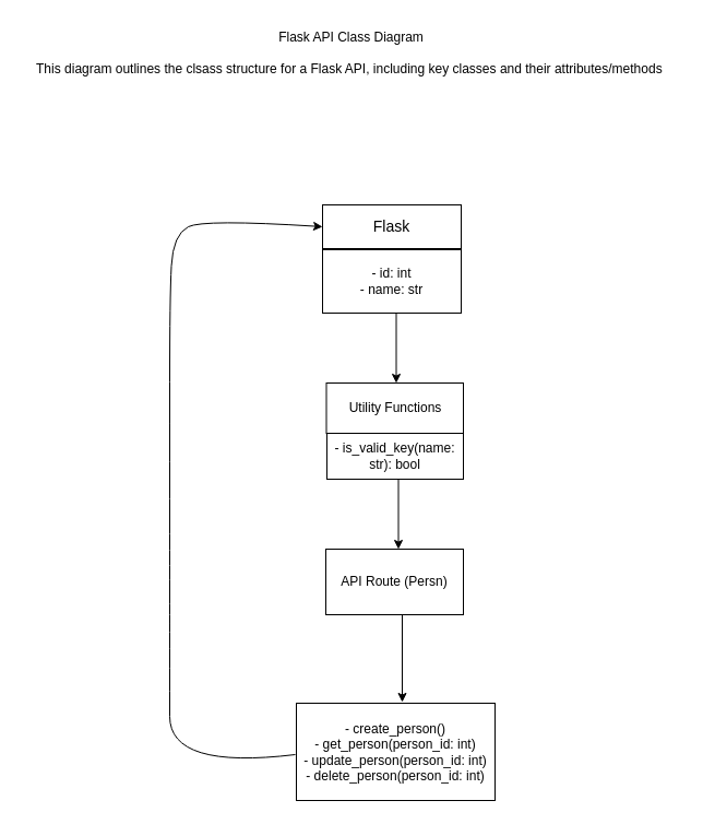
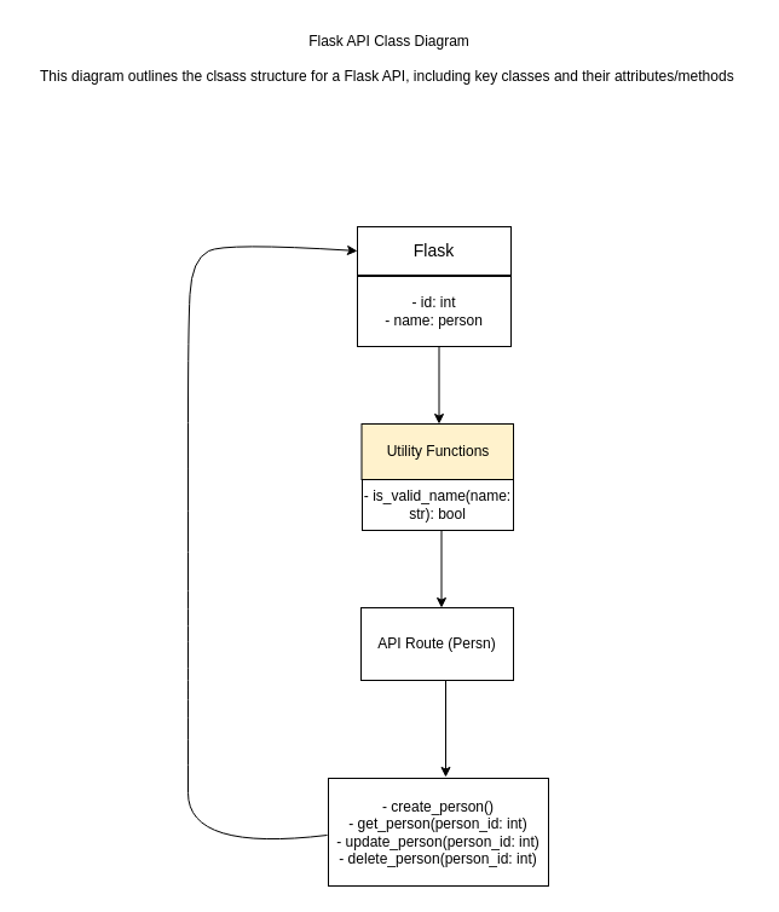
  <mxCell id="0" />
  <mxCell id="1" parent="0" />
  <mxCell id="2" value="&lt;font style=&quot;font-size: 14px;&quot;&gt;Flask&lt;/font&gt;" style="rounded=0;whiteSpace=wrap;html=1;strokeColor=#000000;" vertex="1" parent="1"><mxGeometry x="295" y="187" width="127" height="40" as="geometry" /></mxCell>
  <mxCell id="3" value="" style="edgeStyle=orthogonalEdgeStyle;rounded=0;orthogonalLoop=1;jettySize=auto;html=1;" edge="1" parent="1"><mxGeometry relative="1" as="geometry"><mxPoint x="362.5" y="286" as="sourcePoint" /><mxPoint x="362.5" y="350" as="targetPoint" /></mxGeometry></mxCell>
- <mxCell id="4" value="- id: int&lt;br&gt;- name: str" style="rounded=0;whiteSpace=wrap;html=1;" vertex="1" parent="1"><mxGeometry x="295" y="228" width="127" height="58" as="geometry" /></mxCell>
- <mxCell id="5" value="Utility Functions" style="whiteSpace=wrap;html=1;rounded=0;" vertex="1" parent="1"><mxGeometry x="298.5" y="350" width="125.5" height="46" as="geometry" /></mxCell>
+ <mxCell id="4" value="- id: int&lt;br&gt;- name: person" style="rounded=0;whiteSpace=wrap;html=1;" vertex="1" parent="1"><mxGeometry x="295" y="228" width="127" height="58" as="geometry" /></mxCell>
+ <mxCell id="5" value="Utility Functions" style="whiteSpace=wrap;html=1;rounded=0;fillColor=#fff2cc;" vertex="1" parent="1"><mxGeometry x="298.5" y="350" width="125.5" height="46" as="geometry" /></mxCell>
  <mxCell id="6" value="" style="edgeStyle=orthogonalEdgeStyle;rounded=0;orthogonalLoop=1;jettySize=auto;html=1;" edge="1" parent="1"><mxGeometry relative="1" as="geometry"><mxPoint x="364.5" y="431" as="sourcePoint" /><mxPoint x="364.5" y="502" as="targetPoint" /></mxGeometry></mxCell>
- <mxCell id="7" value="- is_valid_key(name: str): bool" style="whiteSpace=wrap;html=1;" vertex="1" parent="1"><mxGeometry x="299" y="396" width="125" height="42" as="geometry" /></mxCell>
+ <mxCell id="7" value="- is_valid_name(name: str): bool" style="whiteSpace=wrap;html=1;" vertex="1" parent="1"><mxGeometry x="299" y="396" width="125" height="42" as="geometry" /></mxCell>
  <mxCell id="8" value="" style="edgeStyle=orthogonalEdgeStyle;rounded=0;orthogonalLoop=1;jettySize=auto;html=1;" edge="1" parent="1"><mxGeometry relative="1" as="geometry"><mxPoint x="368" y="562" as="sourcePoint" /><mxPoint x="368" y="642" as="targetPoint" /></mxGeometry></mxCell>
  <mxCell id="9" value="API Route (Persn)" style="whiteSpace=wrap;html=1;" vertex="1" parent="1"><mxGeometry x="298" y="502" width="126" height="60" as="geometry" /></mxCell>
  <mxCell id="10" value="- create_person()&lt;br&gt;- get_person(person_id: int)&lt;br&gt;- update_person(person_id: int)&lt;br&gt;- delete_person(person_id: int)" style="whiteSpace=wrap;html=1;" vertex="1" parent="1"><mxGeometry x="271" y="643" width="182" height="89" as="geometry" /></mxCell>
  <mxCell id="11" value="" style="curved=1;endArrow=classic;html=1;rounded=0;entryX=0;entryY=0.5;entryDx=0;entryDy=0;" edge="1" parent="1" target="2"><mxGeometry width="50" height="50" relative="1" as="geometry"><mxPoint x="270" y="690" as="sourcePoint" /><mxPoint x="271" y="209" as="targetPoint" /><Array as="points"><mxPoint x="155" y="704" /><mxPoint x="155" y="606" /><mxPoint x="155" y="550" /><mxPoint x="155" y="426" /><mxPoint x="155" y="272" /><mxPoint x="158" y="214" /><mxPoint x="186" y="200" /></Array></mxGeometry></mxCell>
  <mxCell id="12" value="Flask API Class Diagram&lt;br&gt;&lt;br&gt;This diagram outlines the clsass&amp;nbsp;structure for a Flask API, including key classes and their attributes/methods&amp;nbsp;" style="text;html=1;align=center;verticalAlign=middle;resizable=0;points=[];autosize=1;strokeColor=none;fillColor=none;" vertex="1" parent="1"><mxGeometry x="20" y="20" width="602" height="56" as="geometry" /></mxCell>
